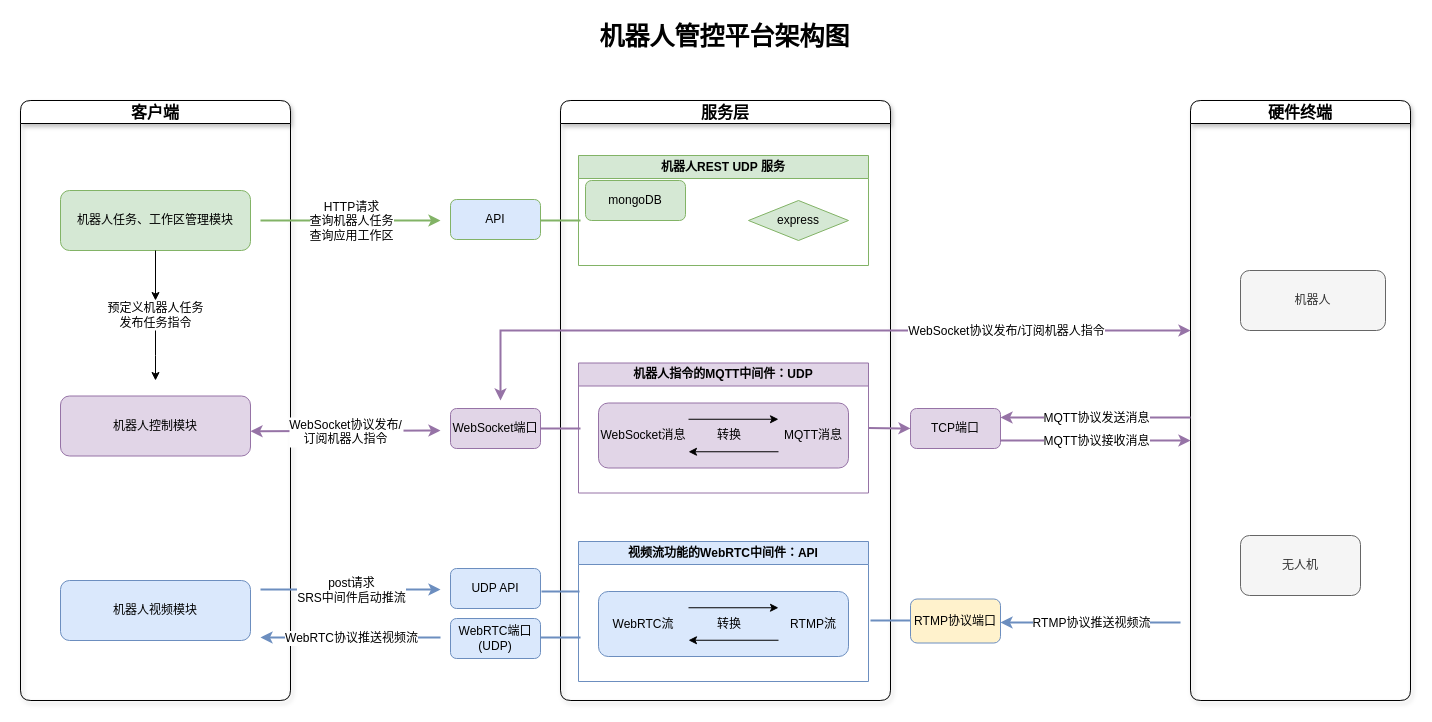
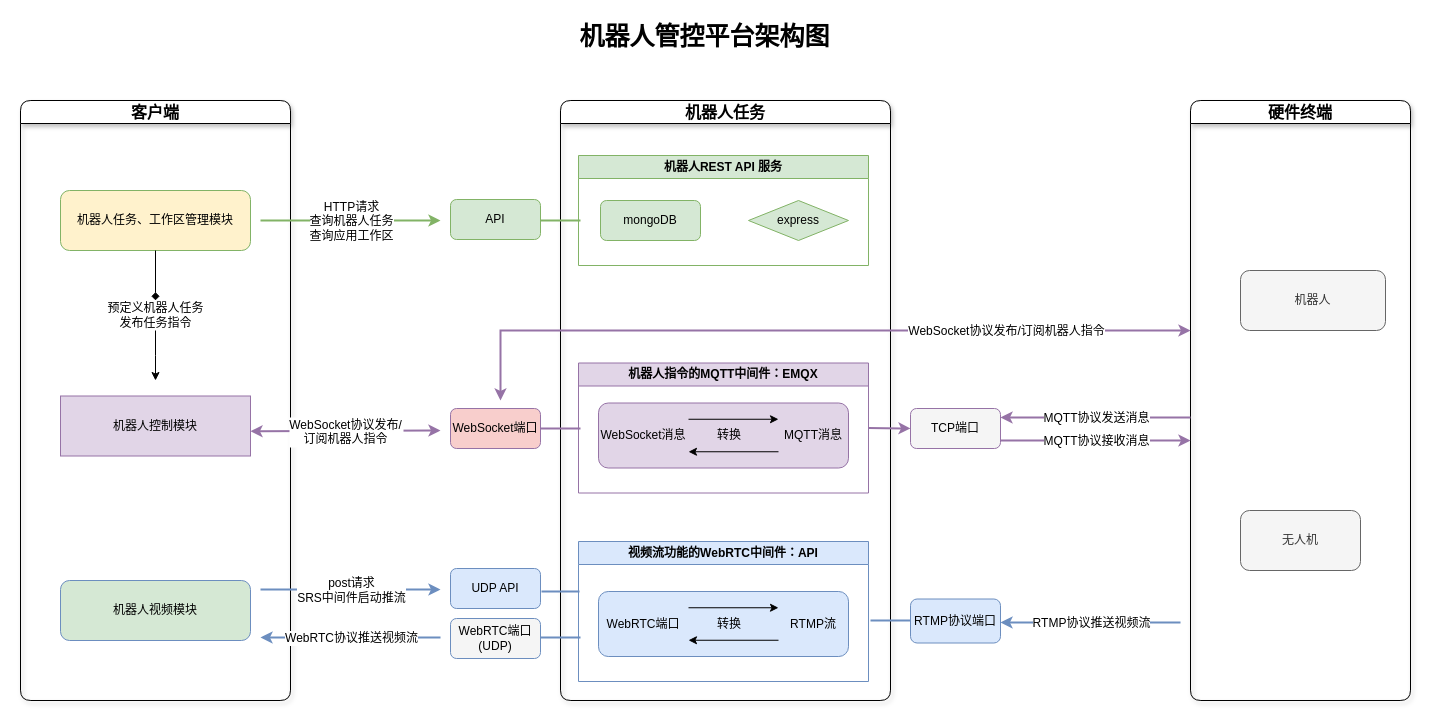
  <mxCell id="0" />
  <mxCell id="1" parent="0" />
- <mxCell id="2" value="&lt;font style=&quot;font-size: 16px;&quot;&gt;服务层&lt;/font&gt;" style="swimlane;whiteSpace=wrap;html=1;fontSize=12;shadow=1;rounded=1;" parent="1" vertex="1"><mxGeometry x="560" y="100" width="330" height="600" as="geometry" /></mxCell>
- <mxCell id="3" value="机器人REST UDP 服务" style="swimlane;whiteSpace=wrap;html=1;fontSize=12;fillColor=#d5e8d4;strokeColor=#82b366;textShadow=0;" parent="2" vertex="1"><mxGeometry x="18" y="55" width="290" height="110" as="geometry" /></mxCell>
- <mxCell id="4" value="mongoDB" style="rounded=1;whiteSpace=wrap;html=1;fontSize=12;fillColor=#d5e8d4;strokeColor=#82b366;" parent="3" vertex="1"><mxGeometry x="7" y="25" width="100" height="40" as="geometry" /></mxCell>
+ <mxCell id="2" value="&lt;font style=&quot;font-size: 16px;&quot;&gt;机器人任务&lt;/font&gt;" style="swimlane;whiteSpace=wrap;html=1;fontSize=12;shadow=1;rounded=1;" parent="1" vertex="1"><mxGeometry x="560" y="100" width="330" height="600" as="geometry" /></mxCell>
+ <mxCell id="3" value="机器人REST API 服务" style="swimlane;whiteSpace=wrap;html=1;fontSize=12;fillColor=#d5e8d4;strokeColor=#82b366;textShadow=0;" parent="2" vertex="1"><mxGeometry x="18" y="55" width="290" height="110" as="geometry" /></mxCell>
+ <mxCell id="4" value="mongoDB" style="rounded=1;whiteSpace=wrap;html=1;fontSize=12;fillColor=#d5e8d4;strokeColor=#82b366;" parent="3" vertex="1"><mxGeometry x="22" y="45" width="100" height="40" as="geometry" /></mxCell>
  <mxCell id="5" value="express" style="rhombus;whiteSpace=wrap;html=1;fontSize=12;fillColor=#d5e8d4;strokeColor=#82b366;" parent="3" vertex="1"><mxGeometry x="170" y="45" width="100" height="40" as="geometry" /></mxCell>
- <mxCell id="6" value="机器人指令的MQTT中间件：UDP" style="swimlane;whiteSpace=wrap;html=1;startSize=23;fillColor=#e1d5e7;strokeColor=#9673a6;fontSize=12;" parent="2" vertex="1"><mxGeometry x="18" y="262.5" width="290" height="130" as="geometry" /></mxCell>
+ <mxCell id="6" value="机器人指令的MQTT中间件：EMQX" style="swimlane;whiteSpace=wrap;html=1;startSize=23;fillColor=#e1d5e7;strokeColor=#9673a6;fontSize=12;" parent="2" vertex="1"><mxGeometry x="18" y="262.5" width="290" height="130" as="geometry" /></mxCell>
  <mxCell id="7" value="" style="group;fontSize=12;fillColor=#E1D5E7;strokeColor=#9673a6;rounded=1;glass=0;shadow=0;" parent="6" vertex="1" connectable="0"><mxGeometry x="20" y="40" width="250" height="65" as="geometry" /></mxCell>
  <mxCell id="8" style="edgeStyle=orthogonalEdgeStyle;rounded=0;orthogonalLoop=1;jettySize=auto;html=1;exitX=1;exitY=0.25;exitDx=0;exitDy=0;entryX=0;entryY=0.25;entryDx=0;entryDy=0;fontSize=12;" parent="7" source="9" target="11" edge="1"><mxGeometry relative="1" as="geometry" /></mxCell>
  <mxCell id="9" value="WebSocket消息" style="text;html=1;align=center;verticalAlign=middle;whiteSpace=wrap;rounded=0;labelBorderColor=none;fontSize=12;" parent="7" vertex="1"><mxGeometry width="90" height="65" as="geometry" /></mxCell>
  <mxCell id="10" style="edgeStyle=orthogonalEdgeStyle;rounded=0;orthogonalLoop=1;jettySize=auto;html=1;exitX=0;exitY=0.75;exitDx=0;exitDy=0;entryX=1;entryY=0.75;entryDx=0;entryDy=0;fontSize=12;" parent="7" source="11" target="9" edge="1"><mxGeometry relative="1" as="geometry" /></mxCell>
  <mxCell id="11" value="MQTT消息" style="text;html=1;align=center;verticalAlign=middle;whiteSpace=wrap;rounded=0;fontSize=12;" parent="7" vertex="1"><mxGeometry x="180" width="70" height="65" as="geometry" /></mxCell>
  <mxCell id="12" value="转换" style="text;html=1;align=center;verticalAlign=middle;whiteSpace=wrap;rounded=0;fontSize=12;" parent="7" vertex="1"><mxGeometry x="101" y="17.5" width="60" height="30" as="geometry" /></mxCell>
  <mxCell id="13" value="视频流功能的WebRTC中间件：API" style="swimlane;whiteSpace=wrap;html=1;fillColor=#dae8fc;strokeColor=#6c8ebf;fontSize=12;" parent="2" vertex="1"><mxGeometry x="18" y="441" width="290" height="140" as="geometry" /></mxCell>
  <mxCell id="14" value="" style="group;fontSize=12;fillColor=#dae8fc;strokeColor=#6c8ebf;rounded=1;" parent="13" vertex="1" connectable="0"><mxGeometry x="20" y="50" width="250" height="65" as="geometry" /></mxCell>
  <mxCell id="15" style="edgeStyle=orthogonalEdgeStyle;rounded=0;orthogonalLoop=1;jettySize=auto;html=1;exitX=1;exitY=0.25;exitDx=0;exitDy=0;entryX=0;entryY=0.25;entryDx=0;entryDy=0;fontSize=12;" parent="14" source="16" target="18" edge="1"><mxGeometry relative="1" as="geometry" /></mxCell>
- <mxCell id="16" value="WebRTC流" style="text;html=1;align=center;verticalAlign=middle;whiteSpace=wrap;rounded=0;labelBorderColor=none;fontSize=12;" parent="14" vertex="1"><mxGeometry width="90" height="65" as="geometry" /></mxCell>
+ <mxCell id="16" value="WebRTC端口" style="text;html=1;align=center;verticalAlign=middle;whiteSpace=wrap;rounded=0;labelBorderColor=none;fontSize=12;" parent="14" vertex="1"><mxGeometry width="90" height="65" as="geometry" /></mxCell>
  <mxCell id="17" style="edgeStyle=orthogonalEdgeStyle;rounded=0;orthogonalLoop=1;jettySize=auto;html=1;exitX=0;exitY=0.75;exitDx=0;exitDy=0;entryX=1;entryY=0.75;entryDx=0;entryDy=0;fontSize=12;" parent="14" source="18" target="16" edge="1"><mxGeometry relative="1" as="geometry" /></mxCell>
  <mxCell id="18" value="RTMP流" style="text;html=1;align=center;verticalAlign=middle;whiteSpace=wrap;rounded=0;fontSize=12;" parent="14" vertex="1"><mxGeometry x="180" width="70" height="65" as="geometry" /></mxCell>
  <mxCell id="19" value="转换" style="text;html=1;align=center;verticalAlign=middle;whiteSpace=wrap;rounded=0;fontSize=12;" parent="14" vertex="1"><mxGeometry x="101" y="17.5" width="60" height="30" as="geometry" /></mxCell>
  <mxCell id="20" value="&lt;font style=&quot;font-size: 16px;&quot;&gt;客户端&lt;/font&gt;" style="swimlane;whiteSpace=wrap;html=1;fontSize=12;shadow=1;rounded=1;" parent="1" vertex="1"><mxGeometry x="20" y="100" width="270" height="600" as="geometry" /></mxCell>
  <mxCell id="21" value="" style="endArrow=classic;startArrow=classic;html=1;rounded=0;strokeWidth=2;fontSize=12;fillColor=#e1d5e7;strokeColor=#9673a6;" parent="20" edge="1"><mxGeometry width="50" height="50" relative="1" as="geometry"><mxPoint x="230" y="330.75" as="sourcePoint" /><mxPoint x="420" y="330" as="targetPoint" /></mxGeometry></mxCell>
  <mxCell id="22" value="WebSocket协议发布/&#10;订阅机器人指令" style="edgeLabel;align=center;verticalAlign=middle;resizable=0;points=[];fontSize=12;rotatable=1;resizeWidth=1;" parent="21" vertex="1" connectable="0"><mxGeometry relative="1" as="geometry"><mxPoint as="offset" /></mxGeometry></mxCell>
  <mxCell id="23" value="" style="group;rounded=1;" vertex="1" connectable="0" parent="20"><mxGeometry x="40" y="90" width="190" height="450" as="geometry" /></mxCell>
- <mxCell id="24" value="机器人任务、工作区管理模块" style="rounded=1;hachureGap=4;fontFamily=Architects Daughter;fontSource=https%3A%2F%2Ffonts.googleapis.com%2Fcss%3Ffamily%3DArchitects%2BDaughter;align=center;labelPosition=center;verticalLabelPosition=middle;verticalAlign=middle;whiteSpace=wrap;html=1;fontSize=12;fillColor=#d5e8d4;strokeColor=#82b366;" parent="23" vertex="1"><mxGeometry width="190" height="60" as="geometry" /></mxCell>
- <mxCell id="25" value="" style="edgeStyle=orthogonalEdgeStyle;rounded=0;orthogonalLoop=1;jettySize=auto;html=1;fontSize=12;" parent="23" source="24" target="29" edge="1"><mxGeometry relative="1" as="geometry"><mxPoint x="95" y="190" as="targetPoint" /><mxPoint x="95" as="sourcePoint" /></mxGeometry></mxCell>
+ <mxCell id="24" value="机器人任务、工作区管理模块" style="rounded=1;hachureGap=4;fontFamily=Architects Daughter;fontSource=https%3A%2F%2Ffonts.googleapis.com%2Fcss%3Ffamily%3DArchitects%2BDaughter;align=center;labelPosition=center;verticalLabelPosition=middle;verticalAlign=middle;whiteSpace=wrap;html=1;fontSize=12;fillColor=#fff2cc;strokeColor=#82b366;" parent="23" vertex="1"><mxGeometry width="190" height="60" as="geometry" /></mxCell>
+ <mxCell id="25" value="" style="edgeStyle=orthogonalEdgeStyle;rounded=0;orthogonalLoop=1;jettySize=auto;html=1;fontSize=12;endArrow=diamond;" parent="23" source="24" target="29" edge="1"><mxGeometry relative="1" as="geometry"><mxPoint x="95" y="190" as="targetPoint" /><mxPoint x="95" as="sourcePoint" /></mxGeometry></mxCell>
  <mxCell id="26" style="edgeStyle=orthogonalEdgeStyle;rounded=0;orthogonalLoop=1;jettySize=auto;html=1;fontSize=12;" parent="23" source="29" edge="1"><mxGeometry relative="1" as="geometry"><mxPoint x="95" y="190" as="targetPoint" /></mxGeometry></mxCell>
- <mxCell id="27" value="机器人控制模块" style="rounded=1;hachureGap=4;fontFamily=Architects Daughter;fontSource=https%3A%2F%2Ffonts.googleapis.com%2Fcss%3Ffamily%3DArchitects%2BDaughter;align=center;labelPosition=center;verticalLabelPosition=middle;verticalAlign=middle;whiteSpace=wrap;html=1;fontSize=12;fillColor=#e1d5e7;strokeColor=#9673a6;" parent="23" vertex="1"><mxGeometry y="205.5" width="190" height="60" as="geometry" /></mxCell>
- <mxCell id="28" value="机器人视频模块" style="rounded=1;hachureGap=4;fontFamily=Architects Daughter;fontSource=https%3A%2F%2Ffonts.googleapis.com%2Fcss%3Ffamily%3DArchitects%2BDaughter;align=center;labelPosition=center;verticalLabelPosition=middle;verticalAlign=middle;whiteSpace=wrap;html=1;fontSize=12;fillColor=#dae8fc;strokeColor=#6c8ebf;" parent="23" vertex="1"><mxGeometry y="390" width="190" height="60" as="geometry" /></mxCell>
+ <mxCell id="27" value="机器人控制模块" style="hachureGap=4;fontFamily=Architects Daughter;fontSource=https%3A%2F%2Ffonts.googleapis.com%2Fcss%3Ffamily%3DArchitects%2BDaughter;align=center;labelPosition=center;verticalLabelPosition=middle;verticalAlign=middle;whiteSpace=wrap;html=1;fontSize=12;fillColor=#e1d5e7;strokeColor=#9673a6;rounded=0;" parent="23" vertex="1"><mxGeometry y="205.5" width="190" height="60" as="geometry" /></mxCell>
+ <mxCell id="28" value="机器人视频模块" style="rounded=1;hachureGap=4;fontFamily=Architects Daughter;fontSource=https%3A%2F%2Ffonts.googleapis.com%2Fcss%3Ffamily%3DArchitects%2BDaughter;align=center;labelPosition=center;verticalLabelPosition=middle;verticalAlign=middle;whiteSpace=wrap;html=1;fontSize=12;fillColor=#d5e8d4;strokeColor=#6c8ebf;" parent="23" vertex="1"><mxGeometry y="390" width="190" height="60" as="geometry" /></mxCell>
  <mxCell id="29" value="预定义机器人任务&lt;br style=&quot;font-size: 12px;&quot;&gt;发布任务指令" style="text;html=1;align=center;verticalAlign=middle;whiteSpace=wrap;rounded=0;fontSize=12;" parent="23" vertex="1"><mxGeometry x="37.5" y="110" width="115" height="30" as="geometry" /></mxCell>
  <mxCell id="30" value="&lt;font style=&quot;font-size: 16px;&quot;&gt;硬件终端&lt;/font&gt;" style="swimlane;whiteSpace=wrap;html=1;startSize=23;fontSize=12;shadow=1;rounded=1;" parent="1" vertex="1"><mxGeometry x="1190" y="100" width="220" height="600" as="geometry" /></mxCell>
  <mxCell id="31" value="机器人" style="rounded=1;whiteSpace=wrap;html=1;glass=0;fontSize=12;fillColor=#f5f5f5;fontColor=#333333;strokeColor=#666666;" parent="30" vertex="1"><mxGeometry x="50" y="169.995" width="145" height="60" as="geometry" /></mxCell>
- <mxCell id="32" value="无人机" style="rounded=1;whiteSpace=wrap;html=1;fontSize=12;fillColor=#f5f5f5;fontColor=#333333;strokeColor=#666666;" parent="30" vertex="1"><mxGeometry x="50" y="435" width="120" height="60" as="geometry" /></mxCell>
- <mxCell id="33" value="WebSocket端口" style="rounded=1;whiteSpace=wrap;html=1;fillColor=#e1d5e7;strokeColor=#9673a6;fontSize=12;" parent="1" vertex="1"><mxGeometry x="450" y="408" width="90" height="40" as="geometry" /></mxCell>
+ <mxCell id="32" value="无人机" style="rounded=1;whiteSpace=wrap;html=1;fontSize=12;fillColor=#f5f5f5;fontColor=#333333;strokeColor=#666666;" parent="30" vertex="1"><mxGeometry x="50" y="410" width="120" height="60" as="geometry" /></mxCell>
+ <mxCell id="33" value="WebSocket端口" style="rounded=1;whiteSpace=wrap;html=1;fillColor=#f8cecc;strokeColor=#9673a6;fontSize=12;" parent="1" vertex="1"><mxGeometry x="450" y="408" width="90" height="40" as="geometry" /></mxCell>
  <mxCell id="34" value="" style="endArrow=none;html=1;rounded=0;exitX=1;exitY=0.5;exitDx=0;exitDy=0;strokeWidth=2;fontSize=12;fillColor=#e1d5e7;strokeColor=#9673a6;" parent="1" source="33" edge="1"><mxGeometry width="50" height="50" relative="1" as="geometry"><mxPoint x="470" y="540" as="sourcePoint" /><mxPoint x="580" y="428" as="targetPoint" /></mxGeometry></mxCell>
- <mxCell id="35" value="WebRTC端口(UDP)" style="rounded=1;whiteSpace=wrap;html=1;fillColor=#dae8fc;strokeColor=#6c8ebf;fontSize=12;" parent="1" vertex="1"><mxGeometry x="450" y="618" width="90" height="40" as="geometry" /></mxCell>
+ <mxCell id="35" value="WebRTC端口(UDP)" style="rounded=1;whiteSpace=wrap;html=1;fillColor=#f5f5f5;strokeColor=#6c8ebf;fontSize=12;" parent="1" vertex="1"><mxGeometry x="450" y="618" width="90" height="40" as="geometry" /></mxCell>
  <mxCell id="36" value="UDP API" style="rounded=1;whiteSpace=wrap;html=1;fillColor=#dae8fc;strokeColor=#6c8ebf;fontSize=12;" parent="1" vertex="1"><mxGeometry x="450" y="568" width="90" height="40" as="geometry" /></mxCell>
  <mxCell id="37" value="" style="endArrow=none;html=1;rounded=0;strokeWidth=2;fontSize=12;fillColor=#dae8fc;strokeColor=#6c8ebf;" parent="1" edge="1"><mxGeometry width="50" height="50" relative="1" as="geometry"><mxPoint x="540" y="637" as="sourcePoint" /><mxPoint x="580" y="637" as="targetPoint" /></mxGeometry></mxCell>
  <mxCell id="38" value="" style="endArrow=classic;html=1;rounded=0;strokeWidth=2;fontSize=12;fillColor=#dae8fc;strokeColor=#6c8ebf;" parent="1" edge="1"><mxGeometry relative="1" as="geometry"><mxPoint x="260" y="589" as="sourcePoint" /><mxPoint x="440" y="589" as="targetPoint" /></mxGeometry></mxCell>
  <mxCell id="39" value="post请求&lt;br style=&quot;font-size: 12px;&quot;&gt;SRS中间件启动推流" style="edgeLabel;resizable=0;html=1;;align=center;verticalAlign=middle;fontSize=12;" parent="38" connectable="0" vertex="1"><mxGeometry relative="1" as="geometry" /></mxCell>
  <mxCell id="40" value="" style="endArrow=classic;html=1;rounded=0;strokeWidth=2;fontSize=12;fillColor=#dae8fc;strokeColor=#6c8ebf;" parent="1" edge="1"><mxGeometry relative="1" as="geometry"><mxPoint x="440" y="637" as="sourcePoint" /><mxPoint x="260" y="637" as="targetPoint" /></mxGeometry></mxCell>
  <mxCell id="41" value="WebRTC协议推送视频流" style="edgeLabel;resizable=0;html=1;;align=center;verticalAlign=middle;fontSize=12;" parent="40" connectable="0" vertex="1"><mxGeometry relative="1" as="geometry" /></mxCell>
  <mxCell id="42" value="" style="endArrow=none;html=1;rounded=0;strokeWidth=2;fontSize=12;fillColor=#dae8fc;strokeColor=#6c8ebf;" parent="1" edge="1"><mxGeometry width="50" height="50" relative="1" as="geometry"><mxPoint x="870" y="620" as="sourcePoint" /><mxPoint x="910" y="620" as="targetPoint" /></mxGeometry></mxCell>
- <mxCell id="43" value="RTMP协议端口" style="rounded=1;whiteSpace=wrap;html=1;fillColor=#fff2cc;strokeColor=#6c8ebf;fontSize=12;" parent="1" vertex="1"><mxGeometry x="910" y="598.5" width="90" height="44" as="geometry" /></mxCell>
+ <mxCell id="43" value="RTMP协议端口" style="rounded=1;whiteSpace=wrap;html=1;fillColor=#dae8fc;strokeColor=#6c8ebf;fontSize=12;" parent="1" vertex="1"><mxGeometry x="910" y="598.5" width="90" height="44" as="geometry" /></mxCell>
  <mxCell id="44" value="" style="endArrow=classic;html=1;rounded=0;strokeWidth=2;fontSize=12;fillColor=#dae8fc;strokeColor=#6c8ebf;" parent="1" edge="1"><mxGeometry relative="1" as="geometry"><mxPoint x="1180" y="622" as="sourcePoint" /><mxPoint x="1000" y="622" as="targetPoint" /></mxGeometry></mxCell>
  <mxCell id="45" value="RTMP协议推送视频流" style="edgeLabel;resizable=0;html=1;;align=center;verticalAlign=middle;fontSize=12;" parent="44" connectable="0" vertex="1"><mxGeometry relative="1" as="geometry" /></mxCell>
- <mxCell id="46" value="TCP端口" style="rounded=1;whiteSpace=wrap;html=1;fillColor=#e1d5e7;strokeColor=#9673a6;fontSize=12;" parent="1" vertex="1"><mxGeometry x="910" y="408" width="90" height="40" as="geometry" /></mxCell>
+ <mxCell id="46" value="TCP端口" style="rounded=1;whiteSpace=wrap;html=1;fillColor=#f5f5f5;strokeColor=#9673a6;fontSize=12;" parent="1" vertex="1"><mxGeometry x="910" y="408" width="90" height="40" as="geometry" /></mxCell>
  <mxCell id="47" value="" style="endArrow=classic;html=1;rounded=0;exitX=1;exitY=0.5;exitDx=0;exitDy=0;entryX=0;entryY=0.5;entryDx=0;entryDy=0;strokeWidth=2;fontSize=12;fillColor=#e1d5e7;strokeColor=#9673a6;" parent="1" source="6" target="46" edge="1"><mxGeometry width="50" height="50" relative="1" as="geometry"><mxPoint x="900" y="420" as="sourcePoint" /><mxPoint x="950" y="370" as="targetPoint" /></mxGeometry></mxCell>
  <mxCell id="48" value="" style="endArrow=classic;html=1;rounded=0;strokeWidth=2;fontSize=12;fillColor=#e1d5e7;strokeColor=#9673a6;" parent="1" edge="1"><mxGeometry relative="1" as="geometry"><mxPoint x="1190" y="417" as="sourcePoint" /><mxPoint x="1000" y="417" as="targetPoint" /></mxGeometry></mxCell>
  <mxCell id="49" value="MQTT协议发送消息" style="edgeLabel;resizable=0;html=1;;align=center;verticalAlign=middle;fontSize=12;" parent="48" connectable="0" vertex="1"><mxGeometry relative="1" as="geometry" /></mxCell>
  <mxCell id="50" value="" style="endArrow=classic;html=1;rounded=0;strokeWidth=2;fontSize=12;fillColor=#e1d5e7;strokeColor=#9673a6;" parent="1" edge="1"><mxGeometry relative="1" as="geometry"><mxPoint x="1000" y="440" as="sourcePoint" /><mxPoint x="1190" y="440" as="targetPoint" /></mxGeometry></mxCell>
  <mxCell id="51" value="MQTT协议接收消息" style="edgeLabel;resizable=0;html=1;;align=center;verticalAlign=middle;fontSize=12;" parent="50" connectable="0" vertex="1"><mxGeometry relative="1" as="geometry" /></mxCell>
  <mxCell id="52" value="" style="endArrow=classic;startArrow=classic;html=1;rounded=0;strokeWidth=2;fontSize=12;labelBackgroundColor=#E1D5E7;labelBorderColor=none;fontColor=#E1D5E7;strokeColor=#9673a6;fillColor=#e1d5e7;" parent="1" edge="1"><mxGeometry width="50" height="50" relative="1" as="geometry"><mxPoint x="500" y="400" as="sourcePoint" /><mxPoint x="1190" y="330" as="targetPoint" /><Array as="points"><mxPoint x="500" y="330" /></Array></mxGeometry></mxCell>
  <mxCell id="53" value="WebSocket协议发布/订阅机器人指令" style="edgeLabel;html=1;align=center;verticalAlign=middle;resizable=0;points=[];fontSize=12;" parent="52" vertex="1" connectable="0"><mxGeometry x="0.06" y="1" relative="1" as="geometry"><mxPoint x="172" y="1" as="offset" /></mxGeometry></mxCell>
  <mxCell id="54" value="" style="endArrow=none;html=1;rounded=0;entryX=0;entryY=0.5;entryDx=0;entryDy=0;exitX=1;exitY=0.5;exitDx=0;exitDy=0;strokeWidth=2;fontSize=12;fillColor=#dae8fc;strokeColor=#6c8ebf;" parent="1" edge="1"><mxGeometry width="50" height="50" relative="1" as="geometry"><mxPoint x="541" y="591" as="sourcePoint" /><mxPoint x="579" y="591" as="targetPoint" /></mxGeometry></mxCell>
- <mxCell id="55" value="API" style="rounded=1;whiteSpace=wrap;html=1;fontSize=12;fillColor=#dae8fc;strokeColor=#82b366;" parent="1" vertex="1"><mxGeometry x="450" y="199" width="90" height="40" as="geometry" /></mxCell>
+ <mxCell id="55" value="API" style="rounded=1;whiteSpace=wrap;html=1;fontSize=12;fillColor=#d5e8d4;strokeColor=#82b366;" parent="1" vertex="1"><mxGeometry x="450" y="199" width="90" height="40" as="geometry" /></mxCell>
  <mxCell id="56" value="" style="endArrow=none;html=1;rounded=0;strokeWidth=2;fontSize=12;fillColor=#d5e8d4;strokeColor=#82b366;" parent="1" edge="1"><mxGeometry width="50" height="50" relative="1" as="geometry"><mxPoint x="540" y="220" as="sourcePoint" /><mxPoint x="580" y="220" as="targetPoint" /></mxGeometry></mxCell>
  <mxCell id="57" value="" style="endArrow=classic;html=1;rounded=0;strokeWidth=2;fontSize=12;fillColor=#d5e8d4;strokeColor=#82b366;" parent="1" edge="1"><mxGeometry relative="1" as="geometry"><mxPoint x="260" y="220" as="sourcePoint" /><mxPoint x="440" y="220" as="targetPoint" /></mxGeometry></mxCell>
  <mxCell id="58" value="HTTP请求&lt;br style=&quot;font-size: 12px;&quot;&gt;查询机器人任务&lt;br style=&quot;font-size: 12px;&quot;&gt;查询应用工作区" style="edgeLabel;resizable=0;html=1;;align=center;verticalAlign=middle;fontSize=12;" parent="57" connectable="0" vertex="1"><mxGeometry relative="1" as="geometry" /></mxCell>
- <mxCell id="59" value="机器人管控平台架构图" style="text;html=1;align=center;verticalAlign=middle;whiteSpace=wrap;rounded=0;fontSize=25;fontStyle=1" parent="1" vertex="1"><mxGeometry x="585.37" y="20" width="279.25" height="30" as="geometry" /></mxCell>
+ <mxCell id="59" value="机器人管控平台架构图" style="text;html=1;align=center;verticalAlign=middle;whiteSpace=wrap;rounded=0;fontSize=25;fontStyle=1" parent="1" vertex="1"><mxGeometry x="565.37" y="20" width="279.25" height="30" as="geometry" /></mxCell>
